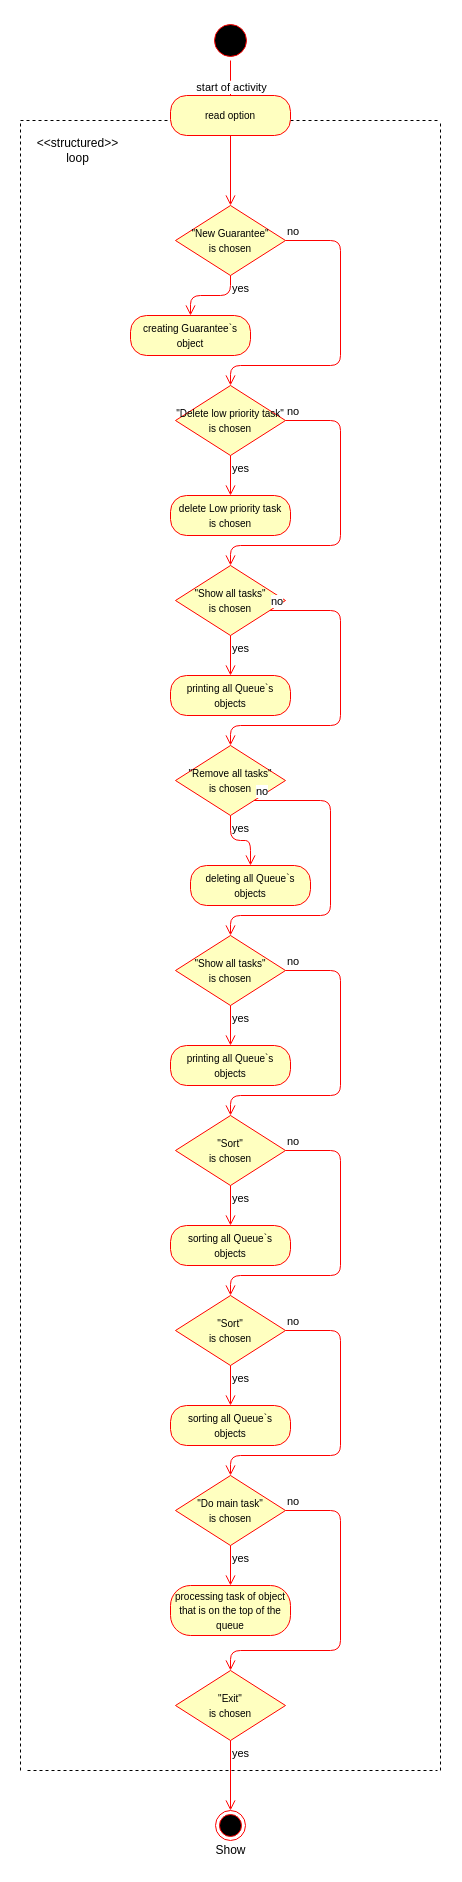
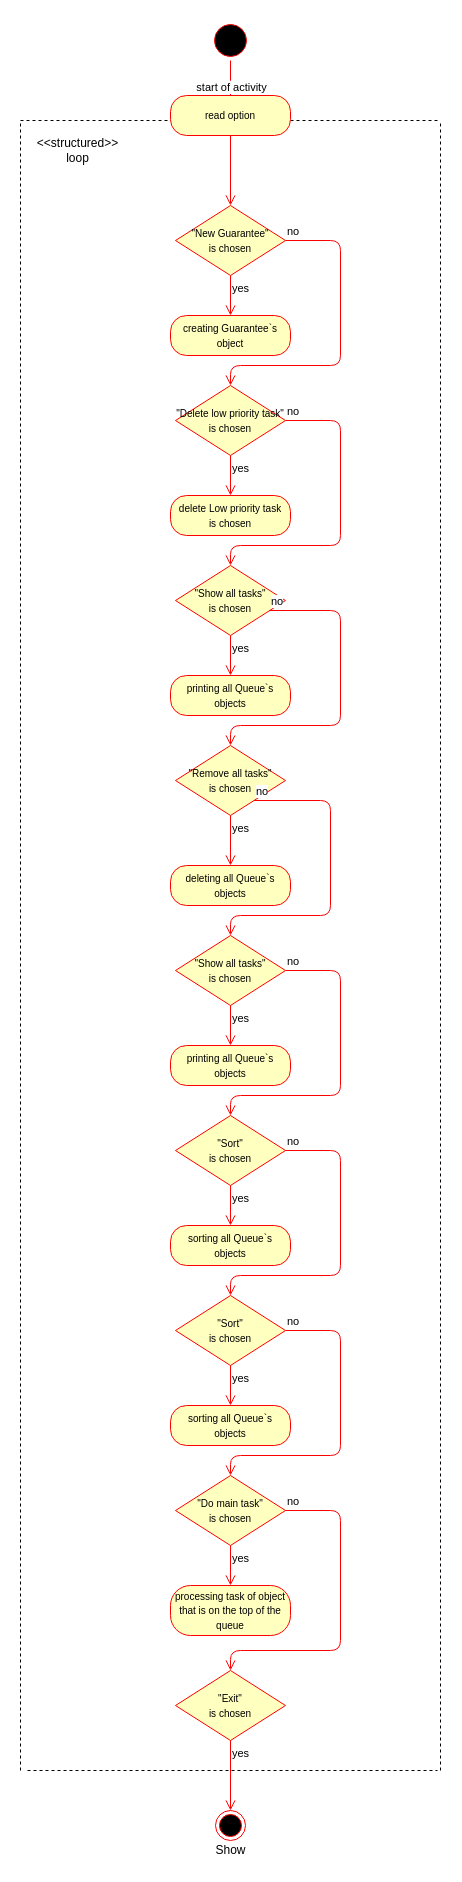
  <mxCell id="0" />
  <mxCell id="1" parent="0" />
  <mxCell id="2" value="" style="ellipse;html=1;shape=startState;fillColor=#000000;strokeColor=#ff0000;" vertex="1" parent="1"><mxGeometry x="210" y="20" width="40" height="40" as="geometry" /></mxCell>
  <mxCell id="3" value="" style="edgeStyle=orthogonalEdgeStyle;html=1;verticalAlign=bottom;endArrow=open;endSize=8;strokeColor=#ff0000;" edge="1" source="2" parent="1"><mxGeometry relative="1" as="geometry"><mxPoint x="230" y="120" as="targetPoint" /></mxGeometry></mxCell>
  <mxCell id="4" value="start of activity" style="edgeLabel;html=1;align=center;verticalAlign=middle;resizable=0;points=[];" vertex="1" connectable="0" parent="3"><mxGeometry x="0.24" y="1" relative="1" as="geometry"><mxPoint x="-1" y="-10.86" as="offset" /></mxGeometry></mxCell>
  <mxCell id="5" value="" style="endArrow=none;dashed=1;html=1;" edge="1" parent="1"><mxGeometry width="50" height="50" relative="1" as="geometry"><mxPoint x="20" y="120" as="sourcePoint" /><mxPoint x="440" y="120" as="targetPoint" /></mxGeometry></mxCell>
  <mxCell id="6" value="&lt;font style=&quot;font-size: 10px&quot;&gt;read option&lt;/font&gt;" style="rounded=1;whiteSpace=wrap;html=1;arcSize=40;fontColor=#000000;fillColor=#ffffc0;strokeColor=#ff0000;" vertex="1" parent="1"><mxGeometry x="170" y="95" width="120" height="40" as="geometry" /></mxCell>
  <mxCell id="7" value="" style="edgeStyle=orthogonalEdgeStyle;html=1;verticalAlign=bottom;endArrow=open;endSize=8;strokeColor=#ff0000;entryX=0.5;entryY=0;entryDx=0;entryDy=0;" edge="1" source="6" parent="1" target="8"><mxGeometry relative="1" as="geometry"><mxPoint x="230" y="205" as="targetPoint" /></mxGeometry></mxCell>
  <mxCell id="8" value="&lt;font style=&quot;font-size: 10px&quot;&gt;&quot;New Guarantee&quot;&lt;br&gt;is chosen&lt;/font&gt;" style="rhombus;whiteSpace=wrap;html=1;fillColor=#ffffc0;strokeColor=#ff0000;" vertex="1" parent="1"><mxGeometry x="175" y="205" width="110" height="70" as="geometry" /></mxCell>
  <mxCell id="9" value="no" style="edgeStyle=orthogonalEdgeStyle;html=1;align=left;verticalAlign=bottom;endArrow=open;endSize=8;strokeColor=#ff0000;entryX=0.5;entryY=0;entryDx=0;entryDy=0;" edge="1" source="8" parent="1" target="13"><mxGeometry x="-1" relative="1" as="geometry"><mxPoint x="340" y="395" as="targetPoint" /><Array as="points"><mxPoint x="340" y="240" /><mxPoint x="340" y="365" /><mxPoint x="230" y="365" /></Array></mxGeometry></mxCell>
  <mxCell id="10" value="yes" style="edgeStyle=orthogonalEdgeStyle;html=1;align=left;verticalAlign=top;endArrow=open;endSize=8;strokeColor=#ff0000;entryX=0.5;entryY=0;entryDx=0;entryDy=0;" edge="1" source="8" parent="1" target="11"><mxGeometry x="-1" relative="1" as="geometry"><mxPoint x="230" y="315" as="targetPoint" /></mxGeometry></mxCell>
- <mxCell id="11" value="&lt;font style=&quot;font-size: 10px&quot;&gt;creating Guarantee`s&lt;br&gt;object&lt;/font&gt;" style="rounded=1;whiteSpace=wrap;html=1;arcSize=40;fontColor=#000000;fillColor=#ffffc0;strokeColor=#ff0000;" vertex="1" parent="1"><mxGeometry x="130" y="315" width="120" height="40" as="geometry" /></mxCell>
+ <mxCell id="11" value="&lt;font style=&quot;font-size: 10px&quot;&gt;creating Guarantee`s&lt;br&gt;object&lt;/font&gt;" style="rounded=1;whiteSpace=wrap;html=1;arcSize=40;fontColor=#000000;fillColor=#ffffc0;strokeColor=#ff0000;" vertex="1" parent="1"><mxGeometry x="170" y="315" width="120" height="40" as="geometry" /></mxCell>
  <mxCell id="12" value="&lt;font style=&quot;font-size: 10px&quot;&gt;delete Low priority task&lt;br&gt;is chosen&lt;/font&gt;" style="rounded=1;whiteSpace=wrap;html=1;arcSize=40;fontColor=#000000;fillColor=#ffffc0;strokeColor=#ff0000;" vertex="1" parent="1"><mxGeometry x="170" y="495" width="120" height="40" as="geometry" /></mxCell>
  <mxCell id="13" value="&lt;span style=&quot;font-size: 10px&quot;&gt;&quot;Delete low priority task&quot;&lt;/span&gt;&lt;br style=&quot;font-size: 10px&quot;&gt;&lt;span style=&quot;font-size: 10px&quot;&gt;is chosen&lt;/span&gt;" style="rhombus;whiteSpace=wrap;html=1;fillColor=#ffffc0;strokeColor=#ff0000;" vertex="1" parent="1"><mxGeometry x="175" y="385" width="110" height="70" as="geometry" /></mxCell>
  <mxCell id="14" value="no" style="edgeStyle=orthogonalEdgeStyle;html=1;align=left;verticalAlign=bottom;endArrow=open;endSize=8;strokeColor=#ff0000;entryX=0.5;entryY=0;entryDx=0;entryDy=0;" edge="1" source="13" parent="1" target="17"><mxGeometry x="-1" relative="1" as="geometry"><mxPoint x="340" y="647" as="targetPoint" /><Array as="points"><mxPoint x="340" y="420" /><mxPoint x="340" y="545" /><mxPoint x="230" y="545" /></Array></mxGeometry></mxCell>
  <mxCell id="15" value="yes" style="edgeStyle=orthogonalEdgeStyle;html=1;align=left;verticalAlign=top;endArrow=open;endSize=8;strokeColor=#ff0000;entryX=0.5;entryY=0;entryDx=0;entryDy=0;" edge="1" source="13" parent="1" target="12"><mxGeometry x="-1" relative="1" as="geometry"><mxPoint x="230" y="525" as="targetPoint" /></mxGeometry></mxCell>
  <mxCell id="16" value="&lt;span style=&quot;font-size: 10px&quot;&gt;printing all Queue`s&lt;/span&gt;&lt;br style=&quot;font-size: 10px&quot;&gt;&lt;span style=&quot;font-size: 10px&quot;&gt;objects&lt;/span&gt;" style="rounded=1;whiteSpace=wrap;html=1;arcSize=40;fontColor=#000000;fillColor=#ffffc0;strokeColor=#ff0000;" vertex="1" parent="1"><mxGeometry x="170" y="675" width="120" height="40" as="geometry" /></mxCell>
  <mxCell id="17" value="&lt;span style=&quot;font-size: 10px&quot;&gt;&quot;Show all tasks&quot;&lt;br&gt;&lt;/span&gt;&lt;font style=&quot;font-size: 10px&quot;&gt;is chosen&lt;/font&gt;" style="rhombus;whiteSpace=wrap;html=1;fillColor=#ffffc0;strokeColor=#ff0000;" vertex="1" parent="1"><mxGeometry x="175" y="565" width="110" height="70" as="geometry" /></mxCell>
  <mxCell id="18" value="no" style="edgeStyle=orthogonalEdgeStyle;html=1;align=left;verticalAlign=bottom;endArrow=open;endSize=8;strokeColor=#ff0000;" edge="1" source="17" parent="1" target="21"><mxGeometry x="-1" relative="1" as="geometry"><mxPoint x="340" y="857" as="targetPoint" /><Array as="points"><mxPoint x="340" y="610" /><mxPoint x="340" y="725" /><mxPoint x="230" y="725" /></Array></mxGeometry></mxCell>
  <mxCell id="19" value="yes" style="edgeStyle=orthogonalEdgeStyle;html=1;align=left;verticalAlign=top;endArrow=open;endSize=8;strokeColor=#ff0000;entryX=0.5;entryY=0;entryDx=0;entryDy=0;" edge="1" source="17" target="16" parent="1"><mxGeometry x="-1" relative="1" as="geometry"><mxPoint x="230" y="735" as="targetPoint" /></mxGeometry></mxCell>
- <mxCell id="20" value="&lt;font style=&quot;font-size: 10px&quot;&gt;deleting all Queue`s&lt;br&gt;objects&lt;/font&gt;" style="rounded=1;whiteSpace=wrap;html=1;arcSize=40;fontColor=#000000;fillColor=#ffffc0;strokeColor=#ff0000;" vertex="1" parent="1"><mxGeometry x="190" y="865" width="120" height="40" as="geometry" /></mxCell>
+ <mxCell id="20" value="&lt;font style=&quot;font-size: 10px&quot;&gt;deleting all Queue`s&lt;br&gt;objects&lt;/font&gt;" style="rounded=1;whiteSpace=wrap;html=1;arcSize=40;fontColor=#000000;fillColor=#ffffc0;strokeColor=#ff0000;" vertex="1" parent="1"><mxGeometry x="170" y="865" width="120" height="40" as="geometry" /></mxCell>
  <mxCell id="21" value="&lt;span style=&quot;font-size: 10px&quot;&gt;&quot;Remove all tasks&quot;&lt;br&gt;&lt;/span&gt;&lt;font style=&quot;font-size: 10px&quot;&gt;is chosen&lt;/font&gt;" style="rhombus;whiteSpace=wrap;html=1;fillColor=#ffffc0;strokeColor=#ff0000;" vertex="1" parent="1"><mxGeometry x="175" y="745" width="110" height="70" as="geometry" /></mxCell>
  <mxCell id="22" value="no" style="edgeStyle=orthogonalEdgeStyle;html=1;align=left;verticalAlign=bottom;endArrow=open;endSize=8;strokeColor=#ff0000;entryX=0.5;entryY=0;entryDx=0;entryDy=0;" edge="1" source="21" parent="1" target="25"><mxGeometry x="-1" relative="1" as="geometry"><mxPoint x="370" y="1065" as="targetPoint" /><Array as="points"><mxPoint x="330" y="800" /><mxPoint x="330" y="915" /><mxPoint x="230" y="915" /></Array></mxGeometry></mxCell>
  <mxCell id="23" value="yes" style="edgeStyle=orthogonalEdgeStyle;html=1;align=left;verticalAlign=top;endArrow=open;endSize=8;strokeColor=#ff0000;entryX=0.5;entryY=0;entryDx=0;entryDy=0;" edge="1" source="21" target="20" parent="1"><mxGeometry x="-1" relative="1" as="geometry"><mxPoint x="230" y="965" as="targetPoint" /></mxGeometry></mxCell>
  <mxCell id="24" value="&lt;span style=&quot;font-size: 10px&quot;&gt;printing all Queue`s&lt;/span&gt;&lt;br style=&quot;font-size: 10px&quot;&gt;&lt;span style=&quot;font-size: 10px&quot;&gt;objects&lt;/span&gt;" style="rounded=1;whiteSpace=wrap;html=1;arcSize=40;fontColor=#000000;fillColor=#ffffc0;strokeColor=#ff0000;" vertex="1" parent="1"><mxGeometry x="170" y="1045" width="120" height="40" as="geometry" /></mxCell>
  <mxCell id="25" value="&lt;span style=&quot;font-size: 10px&quot;&gt;&quot;Show all tasks&quot;&lt;br&gt;&lt;/span&gt;&lt;font style=&quot;font-size: 10px&quot;&gt;is chosen&lt;/font&gt;" style="rhombus;whiteSpace=wrap;html=1;fillColor=#ffffc0;strokeColor=#ff0000;" vertex="1" parent="1"><mxGeometry x="175" y="935" width="110" height="70" as="geometry" /></mxCell>
  <mxCell id="26" value="no" style="edgeStyle=orthogonalEdgeStyle;html=1;align=left;verticalAlign=bottom;endArrow=open;endSize=8;strokeColor=#ff0000;entryX=0.5;entryY=0;entryDx=0;entryDy=0;" edge="1" source="25" parent="1" target="29"><mxGeometry x="-1" relative="1" as="geometry"><mxPoint x="230" y="1275" as="targetPoint" /><Array as="points"><mxPoint x="340" y="970" /><mxPoint x="340" y="1095" /><mxPoint x="230" y="1095" /></Array></mxGeometry></mxCell>
  <mxCell id="27" value="yes" style="edgeStyle=orthogonalEdgeStyle;html=1;align=left;verticalAlign=top;endArrow=open;endSize=8;strokeColor=#ff0000;entryX=0.5;entryY=0;entryDx=0;entryDy=0;" edge="1" source="25" target="24" parent="1"><mxGeometry x="-1" relative="1" as="geometry"><mxPoint x="230" y="1165" as="targetPoint" /></mxGeometry></mxCell>
  <mxCell id="28" value="&lt;span style=&quot;font-size: 10px&quot;&gt;sorting all Queue`s&lt;/span&gt;&lt;br style=&quot;font-size: 10px&quot;&gt;&lt;span style=&quot;font-size: 10px&quot;&gt;objects&lt;/span&gt;" style="rounded=1;whiteSpace=wrap;html=1;arcSize=40;fontColor=#000000;fillColor=#ffffc0;strokeColor=#ff0000;" vertex="1" parent="1"><mxGeometry x="170" y="1225" width="120" height="40" as="geometry" /></mxCell>
  <mxCell id="29" value="&lt;span style=&quot;font-size: 10px&quot;&gt;&quot;Sort&quot;&lt;br&gt;&lt;/span&gt;&lt;font style=&quot;font-size: 10px&quot;&gt;is chosen&lt;/font&gt;" style="rhombus;whiteSpace=wrap;html=1;fillColor=#ffffc0;strokeColor=#ff0000;" vertex="1" parent="1"><mxGeometry x="175" y="1115" width="110" height="70" as="geometry" /></mxCell>
  <mxCell id="30" value="no" style="edgeStyle=orthogonalEdgeStyle;html=1;align=left;verticalAlign=bottom;endArrow=open;endSize=8;strokeColor=#ff0000;entryX=0.5;entryY=0;entryDx=0;entryDy=0;" edge="1" source="29" parent="1" target="33"><mxGeometry x="-1" relative="1" as="geometry"><mxPoint x="230" y="1505" as="targetPoint" /><Array as="points"><mxPoint x="340" y="1150" /><mxPoint x="340" y="1275" /><mxPoint x="230" y="1275" /></Array></mxGeometry></mxCell>
  <mxCell id="31" value="yes" style="edgeStyle=orthogonalEdgeStyle;html=1;align=left;verticalAlign=top;endArrow=open;endSize=8;strokeColor=#ff0000;entryX=0.5;entryY=0;entryDx=0;entryDy=0;" edge="1" source="29" target="28" parent="1"><mxGeometry x="-1" relative="1" as="geometry"><mxPoint x="230" y="1395" as="targetPoint" /></mxGeometry></mxCell>
  <mxCell id="32" value="&lt;span style=&quot;font-size: 10px&quot;&gt;sorting all Queue`s&lt;/span&gt;&lt;br style=&quot;font-size: 10px&quot;&gt;&lt;span style=&quot;font-size: 10px&quot;&gt;objects&lt;/span&gt;" style="rounded=1;whiteSpace=wrap;html=1;arcSize=40;fontColor=#000000;fillColor=#ffffc0;strokeColor=#ff0000;" vertex="1" parent="1"><mxGeometry x="170" y="1405" width="120" height="40" as="geometry" /></mxCell>
  <mxCell id="33" value="&lt;span style=&quot;font-size: 10px&quot;&gt;&quot;Sort&quot;&lt;br&gt;&lt;/span&gt;&lt;font style=&quot;font-size: 10px&quot;&gt;is chosen&lt;/font&gt;" style="rhombus;whiteSpace=wrap;html=1;fillColor=#ffffc0;strokeColor=#ff0000;" vertex="1" parent="1"><mxGeometry x="175" y="1295" width="110" height="70" as="geometry" /></mxCell>
  <mxCell id="34" value="no" style="edgeStyle=orthogonalEdgeStyle;html=1;align=left;verticalAlign=bottom;endArrow=open;endSize=8;strokeColor=#ff0000;entryX=0.5;entryY=0;entryDx=0;entryDy=0;" edge="1" source="33" parent="1" target="37"><mxGeometry x="-1" relative="1" as="geometry"><mxPoint x="230" y="1735" as="targetPoint" /><Array as="points"><mxPoint x="340" y="1330" /><mxPoint x="340" y="1455" /><mxPoint x="230" y="1455" /></Array></mxGeometry></mxCell>
  <mxCell id="35" value="yes" style="edgeStyle=orthogonalEdgeStyle;html=1;align=left;verticalAlign=top;endArrow=open;endSize=8;strokeColor=#ff0000;entryX=0.5;entryY=0;entryDx=0;entryDy=0;" edge="1" source="33" target="32" parent="1"><mxGeometry x="-1" relative="1" as="geometry"><mxPoint x="230" y="1625" as="targetPoint" /></mxGeometry></mxCell>
  <mxCell id="36" value="&lt;span style=&quot;font-size: 10px&quot;&gt;processing task of object&lt;br&gt;that is on the top of the queue&lt;br&gt;&lt;/span&gt;" style="rounded=1;whiteSpace=wrap;html=1;arcSize=40;fontColor=#000000;fillColor=#ffffc0;strokeColor=#ff0000;" vertex="1" parent="1"><mxGeometry x="170" y="1585" width="120" height="50" as="geometry" /></mxCell>
  <mxCell id="37" value="&lt;span style=&quot;font-size: 10px&quot;&gt;&quot;Do main task&quot;&lt;br&gt;&lt;/span&gt;&lt;font style=&quot;font-size: 10px&quot;&gt;is chosen&lt;/font&gt;" style="rhombus;whiteSpace=wrap;html=1;fillColor=#ffffc0;strokeColor=#ff0000;" vertex="1" parent="1"><mxGeometry x="175" y="1475" width="110" height="70" as="geometry" /></mxCell>
  <mxCell id="38" value="no" style="edgeStyle=orthogonalEdgeStyle;html=1;align=left;verticalAlign=bottom;endArrow=open;endSize=8;strokeColor=#ff0000;" edge="1" source="37" parent="1"><mxGeometry x="-1" relative="1" as="geometry"><mxPoint x="230" y="1670" as="targetPoint" /><Array as="points"><mxPoint x="340" y="1510" /><mxPoint x="340" y="1650" /><mxPoint x="230" y="1650" /></Array></mxGeometry></mxCell>
  <mxCell id="39" value="yes" style="edgeStyle=orthogonalEdgeStyle;html=1;align=left;verticalAlign=top;endArrow=open;endSize=8;strokeColor=#ff0000;entryX=0.5;entryY=0;entryDx=0;entryDy=0;" edge="1" source="37" target="36" parent="1"><mxGeometry x="-1" relative="1" as="geometry"><mxPoint x="230" y="1855" as="targetPoint" /></mxGeometry></mxCell>
  <mxCell id="40" value="&amp;lt;&amp;lt;structured&amp;gt;&amp;gt;&lt;br&gt;loop" style="text;html=1;align=center;verticalAlign=middle;resizable=0;points=[];autosize=1;" vertex="1" parent="1"><mxGeometry x="27" y="135" width="100" height="30" as="geometry" /></mxCell>
  <mxCell id="41" value="" style="endArrow=none;dashed=1;html=1;" edge="1" parent="1"><mxGeometry width="50" height="50" relative="1" as="geometry"><mxPoint x="20" y="1770" as="sourcePoint" /><mxPoint x="20" y="120" as="targetPoint" /></mxGeometry></mxCell>
  <mxCell id="42" value="" style="endArrow=none;dashed=1;html=1;" edge="1" parent="1"><mxGeometry width="50" height="50" relative="1" as="geometry"><mxPoint x="440" y="1770" as="sourcePoint" /><mxPoint x="440" y="120" as="targetPoint" /></mxGeometry></mxCell>
  <mxCell id="43" value="" style="endArrow=none;dashed=1;html=1;" edge="1" parent="1"><mxGeometry width="50" height="50" relative="1" as="geometry"><mxPoint x="27" y="1770" as="sourcePoint" /><mxPoint x="437" y="1770" as="targetPoint" /></mxGeometry></mxCell>
  <mxCell id="44" value="&lt;span style=&quot;font-size: 10px&quot;&gt;&quot;Exit&quot;&lt;br&gt;&lt;/span&gt;&lt;font style=&quot;font-size: 10px&quot;&gt;is chosen&lt;/font&gt;" style="rhombus;whiteSpace=wrap;html=1;fillColor=#ffffc0;strokeColor=#ff0000;" vertex="1" parent="1"><mxGeometry x="175" y="1670" width="110" height="70" as="geometry" /></mxCell>
  <mxCell id="45" value="yes" style="edgeStyle=orthogonalEdgeStyle;html=1;align=left;verticalAlign=top;endArrow=open;endSize=8;strokeColor=#ff0000;entryX=0.5;entryY=0;entryDx=0;entryDy=0;" edge="1" source="44" target="46" parent="1"><mxGeometry x="-1" relative="1" as="geometry"><mxPoint x="230" y="1800" as="targetPoint" /></mxGeometry></mxCell>
  <mxCell id="46" value="" style="ellipse;html=1;shape=endState;fillColor=#000000;strokeColor=#ff0000;" vertex="1" parent="1"><mxGeometry x="215" y="1810" width="30" height="30" as="geometry" /></mxCell>
  <mxCell id="47" value="Show" style="text;html=1;align=center;verticalAlign=middle;resizable=0;points=[];autosize=1;" vertex="1" parent="1"><mxGeometry x="210" y="1840" width="40" height="20" as="geometry" /></mxCell>
